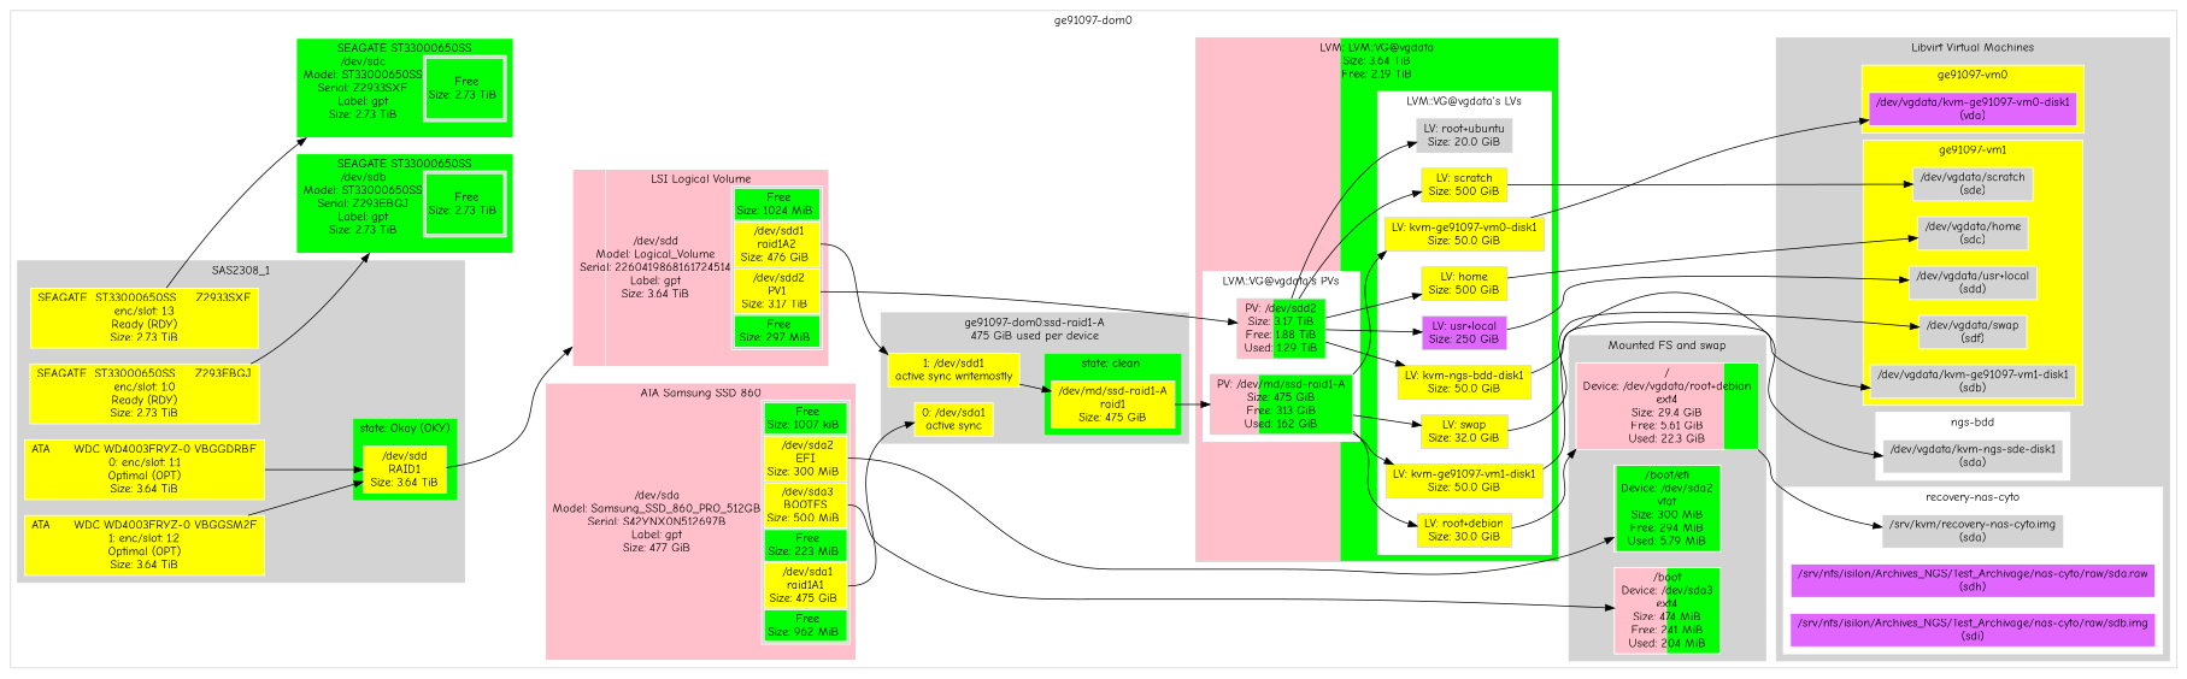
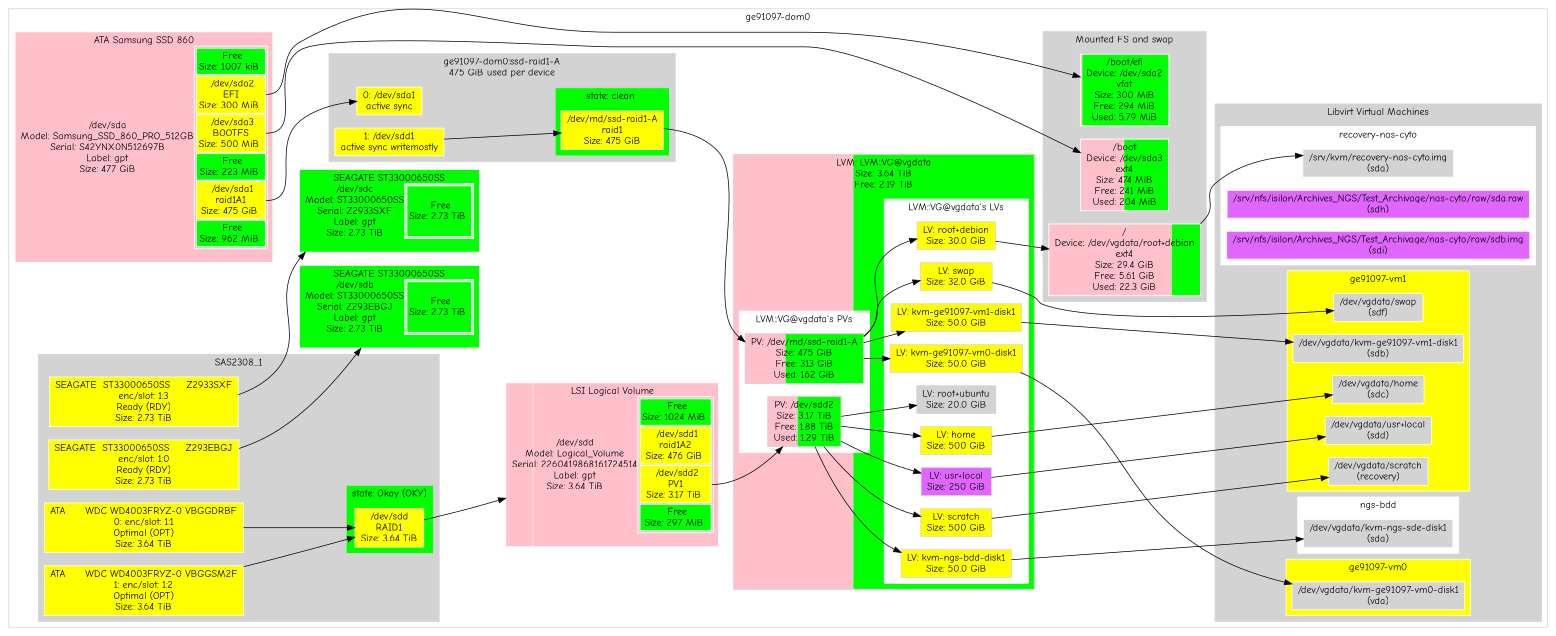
  digraph {
    fontname="Comic Neue"
    rankdir=LR
    node [color=white fillcolor=yellow fontname="Comic Neue" shape=rectangle style=filled]
    edge [fontname="Comic Neue"]
    n1 [fillcolor="green;0.000002:pink;0.000614:pink;0.001024:green;0.000457:pink;0.995933:green;0.001970" label=<<TABLE BORDER="0" CELLPADDING="0" CELLSPACING="0"> 						<TR> <TD COLSPAN="2">ATA Samsung SSD 860</TD> </TR><TR><TD >/dev/sda<BR/>Model: Samsung_SSD_860_PRO_512GB<BR/>Serial: S42YNX0N512697B<BR/>Label: gpt<BR/>Size: 477 GiB</TD>    <TD BGCOLOR="lightgrey"> 						<TABLE > 							<TR> 								<TD bgcolor="green"> 								Free<BR/>Size: 1007 kiB 								</TD> 							</TR> 							<TR> 								<TD PORT="2" BGCOLOR="yellow"> 								/dev/sda2<BR/>EFI<BR/>Size: 300 MiB 								</TD> 							</TR> 							<TR> 								<TD PORT="3" BGCOLOR="yellow"> 								/dev/sda3<BR/>BOOTFS<BR/>Size: 500 MiB 								</TD> 							</TR> 							<TR> 								<TD bgcolor="green"> 								Free<BR/>Size: 223 MiB 								</TD> 							</TR> 							<TR> 								<TD PORT="1" BGCOLOR="yellow"> 								/dev/sda1<BR/>raid1A1<BR/>Size: 475 GiB 								</TD> 							</TR> 							<TR> 								<TD bgcolor="green"> 								Free<BR/>Size: 962 MiB 								</TD> 							</TR> 						</TABLE> 						</TD> </TR><TR> <TD COLSPAN="2"> </TD> </TR> 					</TABLE> 				> style=striped]
    n2 [fillcolor="green;1.000000" label=<<TABLE BORDER="0" CELLPADDING="0" CELLSPACING="0"> 						<TR> <TD COLSPAN="2">SEAGATE ST33000650SS</TD> </TR><TR><TD >/dev/sdb<BR/>Model: ST33000650SS<BR/>Serial: Z293EBGJ<BR/>Label: gpt<BR/>Size: 2.73 TiB</TD>    <TD BGCOLOR="lightgrey"> 						<TABLE > 							<TR> 								<TD bgcolor="green"> 								Free<BR/>Size: 2.73 TiB 								</TD> 							</TR> 						</TABLE> 						</TD> </TR><TR> <TD COLSPAN="2"> </TD> </TR> 					</TABLE> 				> style=striped]
    n3 [fillcolor="green;1.000000" label=<<TABLE BORDER="0" CELLPADDING="0" CELLSPACING="0"> 						<TR> <TD COLSPAN="2">SEAGATE ST33000650SS</TD> </TR><TR><TD >/dev/sdc<BR/>Model: ST33000650SS<BR/>Serial: Z2933SXF<BR/>Label: gpt<BR/>Size: 2.73 TiB</TD>    <TD BGCOLOR="lightgrey"> 						<TABLE > 							<TR> 								<TD bgcolor="green"> 								Free<BR/>Size: 2.73 TiB 								</TD> 							</TR> 						</TABLE> 						</TD> </TR><TR> <TD COLSPAN="2"> </TD> </TR> 					</TABLE> 				> style=striped]
    n4 [fillcolor="green;0.000268:pink;0.127775:pink;0.871878:green;0.000078" label=<<TABLE BORDER="0" CELLPADDING="0" CELLSPACING="0"> 						<TR> <TD COLSPAN="2">LSI Logical Volume</TD> </TR><TR><TD >/dev/sdd<BR/>Model: Logical_Volume<BR/>Serial: 2260419868161724514<BR/>Label: gpt<BR/>Size: 3.64 TiB</TD>    <TD BGCOLOR="lightgrey"> 						<TABLE > 							<TR> 								<TD bgcolor="green"> 								Free<BR/>Size: 1024 MiB 								</TD> 							</TR> 							<TR> 								<TD PORT="1" BGCOLOR="yellow"> 								/dev/sdd1<BR/>raid1A2<BR/>Size: 476 GiB 								</TD> 							</TR> 							<TR> 								<TD PORT="2" BGCOLOR="yellow"> 								/dev/sdd2<BR/>PV1<BR/>Size: 3.17 TiB 								</TD> 							</TR> 							<TR> 								<TD bgcolor="green"> 								Free<BR/>Size: 297 MiB 								</TD> 							</TR> 						</TABLE> 						</TD> </TR><TR> <TD COLSPAN="2"> </TD> </TR> 					</TABLE> 				> style=striped]
    n5 [color=lightgrey fillcolor="pink;0.341145.2:green" label="PV: /dev/md/ssd-raid1-A\nSize: 475 GiB\nFree: 313 GiB\nUsed: 162 GiB" style=striped]
    n6 [color=lightgrey fillcolor="pink;0.406404.2:green" label="PV: /dev/sdd2\nSize: 3.17 TiB\nFree: 1.88 TiB\nUsed: 1.29 TiB" style=striped]
    n7 [color=lightgrey label="LV: home\nSize: 500 GiB"]
    n8 [color=lightgrey label="LV: kvm-ge91097-vm0-disk1\nSize: 50.0 GiB"]
    n9 [color=lightgrey label="LV: kvm-ge91097-vm1-disk1\nSize: 50.0 GiB"]
    n10 [color=lightgrey label="LV: kvm-ngs-bdd-disk1\nSize: 50.0 GiB"]
    n11 [color=lightgrey label="LV: root+debian\nSize: 30.0 GiB"]
    n12 [color=lightgrey fillcolor=lightgrey label="LV: root+ubuntu\nSize: 20.0 GiB"]
    n13 [color=lightgrey label="LV: scratch\nSize: 500 GiB"]
    n14 [color=lightgrey label="LV: swap\nSize: 32.0 GiB"]
    n15 [color=lightgrey fillcolor=mediumorchid1 label="LV: usr+local\nSize: 250 GiB"]
    n16 [label="0: /dev/sda1\nactive sync"]
    n17 [label="1: /dev/sdd1\nactive sync writemostly"]
    n18 [label="/dev/md/ssd-raid1-A\nraid1\nSize: 475 GiB"]
    n19 [label="SEAGATE  ST33000650SS     Z293EBGJ\nenc/slot: 1:0\nReady (RDY)\nSize: 2.73 TiB"]
    n20 [label="ATA      WDC WD4003FRYZ-0 VBGGDRBF\n0: enc/slot: 1:1\nOptimal (OPT)\nSize: 3.64 TiB"]
    n21 [label="ATA      WDC WD4003FRYZ-0 VBGGSM2F\n1: enc/slot: 1:2\nOptimal (OPT)\nSize: 3.64 TiB"]
    n22 [label="SEAGATE  ST33000650SS     Z2933SXF\nenc/slot: 1:3\nReady (RDY)\nSize: 2.73 TiB"]
    n23 [label="/dev/sdd\nRAID1\nSize: 3.64 TiB"]
    n24 [fillcolor="pink;0.808766.2:green" label="/\nDevice: /dev/vgdata/root+debian\next4\nSize: 29.4 GiB\nFree: 5.61 GiB\nUsed: 22.3 GiB" style=striped]
    n25 [fillcolor="pink;0.019308.2:green" label="/boot/efi\nDevice: /dev/sda2\nvfat\nSize: 300 MiB\nFree: 294 MiB\nUsed: 5.79 MiB" style=striped]
    n26 [fillcolor="pink;0.492481.2:green" label="/boot\nDevice: /dev/sda3\next4\nSize: 474 MiB\nFree: 241 MiB\nUsed: 204 MiB" style=striped]
    n27 [fillcolor=lightgrey label="/dev/vgdata/kvm-ngs-sde-disk1\n(sda)"]
-   n28 [fillcolor=mediumorchid1 label="/dev/vgdata/kvm-ge91097-vm0-disk1\n(vda)"]
+   n28 [fillcolor=lightgrey label="/dev/vgdata/kvm-ge91097-vm0-disk1\n(vda)"]
    n29 [fillcolor=lightgrey label="/dev/vgdata/home\n(sdc)"]
    n30 [fillcolor=lightgrey label="/dev/vgdata/kvm-ge91097-vm1-disk1\n(sdb)"]
-   n31 [fillcolor=lightgrey label="/dev/vgdata/scratch\n(sde)"]
+   n31 [fillcolor=lightgrey label="/dev/vgdata/scratch\n(recovery)"]
    n32 [fillcolor=lightgrey label="/dev/vgdata/swap\n(sdf)"]
    n33 [fillcolor=lightgrey label="/dev/vgdata/usr+local\n(sdd)"]
    n34 [fillcolor=lightgrey label="/srv/kvm/recovery-nas-cyto.img\n(sda)"]
    n35 [fillcolor=mediumorchid1 label="/srv/nfs/isilon/Archives_NGS/Test_Archivage/nas-cyto/raw/sda.raw\n(sdh)"]
    n36 [fillcolor=mediumorchid1 label="/srv/nfs/isilon/Archives_NGS/Test_Archivage/nas-cyto/raw/sdb.img\n(sdi)"]
    subgraph cluster_1 {
      color=lightgrey
      fillcolor=white
      label="ge91097-dom0"
      style=filled
      subgraph sub_2 {
        color=lightgrey
        fillcolor=white
        label="ge91097-dom0"
        style=filled
        n1
      }
      subgraph sub_3 {
        color=lightgrey
        fillcolor=white
        label="ge91097-dom0"
        style=filled
        n2
      }
      subgraph sub_4 {
        color=lightgrey
        fillcolor=white
        label="ge91097-dom0"
        style=filled
        n3
      }
      subgraph sub_5 {
        color=lightgrey
        fillcolor=white
        label="ge91097-dom0"
        style=filled
        n4
      }
      subgraph cluster_6 {
        color=lightgrey
        fillcolor="pink;0.398080.2:green"
        label="LVM: LVM::VG@vgdata\nSize: 3.64 TiB\nFree: 2.19 TiB"
        style=striped
        subgraph cluster_7 {
          color=white
          fillcolor=white
          label="LVM::VG@vgdata's PVs"
          style=striped
          subgraph sub_8 {
            color=white
            fillcolor=white
            label="LVM::VG@vgdata's PVs"
            style=striped
            n5
          }
          subgraph sub_9 {
            color=white
            fillcolor=white
            label="LVM::VG@vgdata's PVs"
            style=striped
            n6
          }
        }
        subgraph cluster_10 {
          color=white
          fillcolor=white
          label="LVM::VG@vgdata's LVs"
          style=striped
          subgraph sub_11 {
            color=white
            fillcolor=white
            label="LVM::VG@vgdata's LVs"
            style=striped
            n7
          }
          subgraph sub_12 {
            color=white
            fillcolor=white
            label="LVM::VG@vgdata's LVs"
            style=striped
            n8
          }
          subgraph sub_13 {
            color=white
            fillcolor=white
            label="LVM::VG@vgdata's LVs"
            style=striped
            n9
          }
          subgraph sub_14 {
            color=white
            fillcolor=white
            label="LVM::VG@vgdata's LVs"
            style=striped
            n10
          }
          subgraph sub_15 {
            color=white
            fillcolor=white
            label="LVM::VG@vgdata's LVs"
            style=striped
            n11
          }
          subgraph sub_16 {
            color=white
            fillcolor=white
            label="LVM::VG@vgdata's LVs"
            style=striped
            n12
          }
          subgraph sub_17 {
            color=white
            fillcolor=white
            label="LVM::VG@vgdata's LVs"
            style=striped
            n13
          }
          subgraph sub_18 {
            color=white
            fillcolor=white
            label="LVM::VG@vgdata's LVs"
            style=striped
            n14
          }
          subgraph sub_19 {
            color=white
            fillcolor=white
            label="LVM::VG@vgdata's LVs"
            style=striped
            n15
          }
        }
      }
      subgraph cluster_20 {
        color=lightgrey
        fillcolor=lightgrey
        label="ge91097-dom0:ssd-raid1-A\n475 GiB used per device"
        style=filled
        subgraph sub_21 {
          color=lightgrey
          fillcolor=lightgrey
          label="ge91097-dom0:ssd-raid1-A\n475 GiB used per device"
          style=filled
          n16
        }
        subgraph sub_22 {
          color=lightgrey
          fillcolor=lightgrey
          label="ge91097-dom0:ssd-raid1-A\n475 GiB used per device"
          style=filled
          n17
        }
        subgraph cluster_23 {
          color=lightgrey
          fillcolor=green
          label="state: clean "
          shape=oval
          style=filled
          subgraph sub_24 {
            color=lightgrey
            fillcolor=green
            label="state: clean "
            shape=oval
            style=filled
            n18
          }
        }
      }
      subgraph cluster_25 {
        color=lightgrey
        fillcolor=lightgrey
        label=SAS2308_1
        style=filled
        subgraph sub_26 {
          color=lightgrey
          fillcolor=lightgrey
          label=SAS2308_1
          style=filled
          n19
        }
        subgraph sub_27 {
          color=lightgrey
          fillcolor=lightgrey
          label=SAS2308_1
          style=filled
          n20
        }
        subgraph sub_28 {
          color=lightgrey
          fillcolor=lightgrey
          label=SAS2308_1
          style=filled
          n21
        }
        subgraph sub_29 {
          color=lightgrey
          fillcolor=lightgrey
          label=SAS2308_1
          style=filled
          n22
        }
        subgraph cluster_30 {
          color=lightgrey
          fillcolor=green
          label="state: Okay (OKY)"
          shape=oval
          style=filled
          subgraph sub_31 {
            color=lightgrey
            fillcolor=green
            label="state: Okay (OKY)"
            shape=oval
            style=filled
            n23
          }
        }
      }
      subgraph cluster_32 {
        color=lightgrey
        fillcolor=lightgrey
        label="Mounted FS and swap"
        style=filled
        subgraph sub_33 {
          color=lightgrey
          fillcolor=lightgrey
          label="Mounted FS and swap"
          style=filled
          n24
        }
        subgraph sub_34 {
          color=lightgrey
          fillcolor=lightgrey
          label="Mounted FS and swap"
          style=filled
          n25
        }
        subgraph sub_35 {
          color=lightgrey
          fillcolor=lightgrey
          label="Mounted FS and swap"
          style=filled
          n26
        }
        subgraph cluster_36 {
          color=white
          fillcolor=green
          label="SWAP\nSize: 0 B\nFree: 0 B\nUsed: 0 B"
          style=striped
        }
      }
      subgraph cluster_37 {
        color=lightgrey
        fillcolor=lightgrey
        label="Libvirt Virtual Machines"
        style=filled
        subgraph cluster_38 {
          color=white
          fillcolor=white
          label="ngs-bdd"
          style=filled
          subgraph sub_39 {
            color=white
            fillcolor=white
            label="ngs-bdd"
            style=filled
            n27
          }
        }
        subgraph cluster_40 {
          color=white
          fillcolor=yellow
          label="ge91097-vm0"
          style=filled
          subgraph sub_41 {
            color=white
            fillcolor=yellow
            label="ge91097-vm0"
            style=filled
            n28
          }
        }
        subgraph cluster_42 {
          color=white
          fillcolor=yellow
          label="ge91097-vm1"
          style=filled
          subgraph sub_43 {
            color=white
            fillcolor=yellow
            label="ge91097-vm1"
            style=filled
            n29
          }
          subgraph sub_44 {
            color=white
            fillcolor=yellow
            label="ge91097-vm1"
            style=filled
            n30
          }
          subgraph sub_45 {
            color=white
            fillcolor=yellow
            label="ge91097-vm1"
            style=filled
            n31
          }
          subgraph sub_46 {
            color=white
            fillcolor=yellow
            label="ge91097-vm1"
            style=filled
            n32
          }
          subgraph sub_47 {
            color=white
            fillcolor=yellow
            label="ge91097-vm1"
            style=filled
            n33
          }
        }
        subgraph cluster_48 {
          color=white
          fillcolor=white
          label="recovery-nas-cyto"
          style=filled
          subgraph sub_49 {
            color=white
            fillcolor=white
            label="recovery-nas-cyto"
            style=filled
            n34
          }
          subgraph sub_50 {
            color=white
            fillcolor=white
            label="recovery-nas-cyto"
            style=filled
            n35
          }
          subgraph sub_51 {
            color=white
            fillcolor=white
            label="recovery-nas-cyto"
            style=filled
            n36
          }
        }
      }
    }
    n1 -> n16 [tailport=1]
    n1 -> n25 [tailport=2]
    n1 -> n26 [tailport=3]
    n4 -> n6 [tailport=2]
-   n4 -> n17 [tailport=1]
    n5 -> n8
    n5 -> n9
    n5 -> n11
    n5 -> n14
    n6 -> n7
    n6 -> n10
    n6 -> n12
    n6 -> n13
    n6 -> n15
    n7 -> n29
    n8 -> n28
    n9 -> n30
    n10 -> n27
    n11 -> n24
    n13 -> n31
    n14 -> n32
    n15 -> n33
    n17 -> n18
    n18 -> n5
    n19 -> n2
    n20 -> n23
    n21 -> n23
    n22 -> n3
    n23 -> n4
    n24 -> n34
  }
